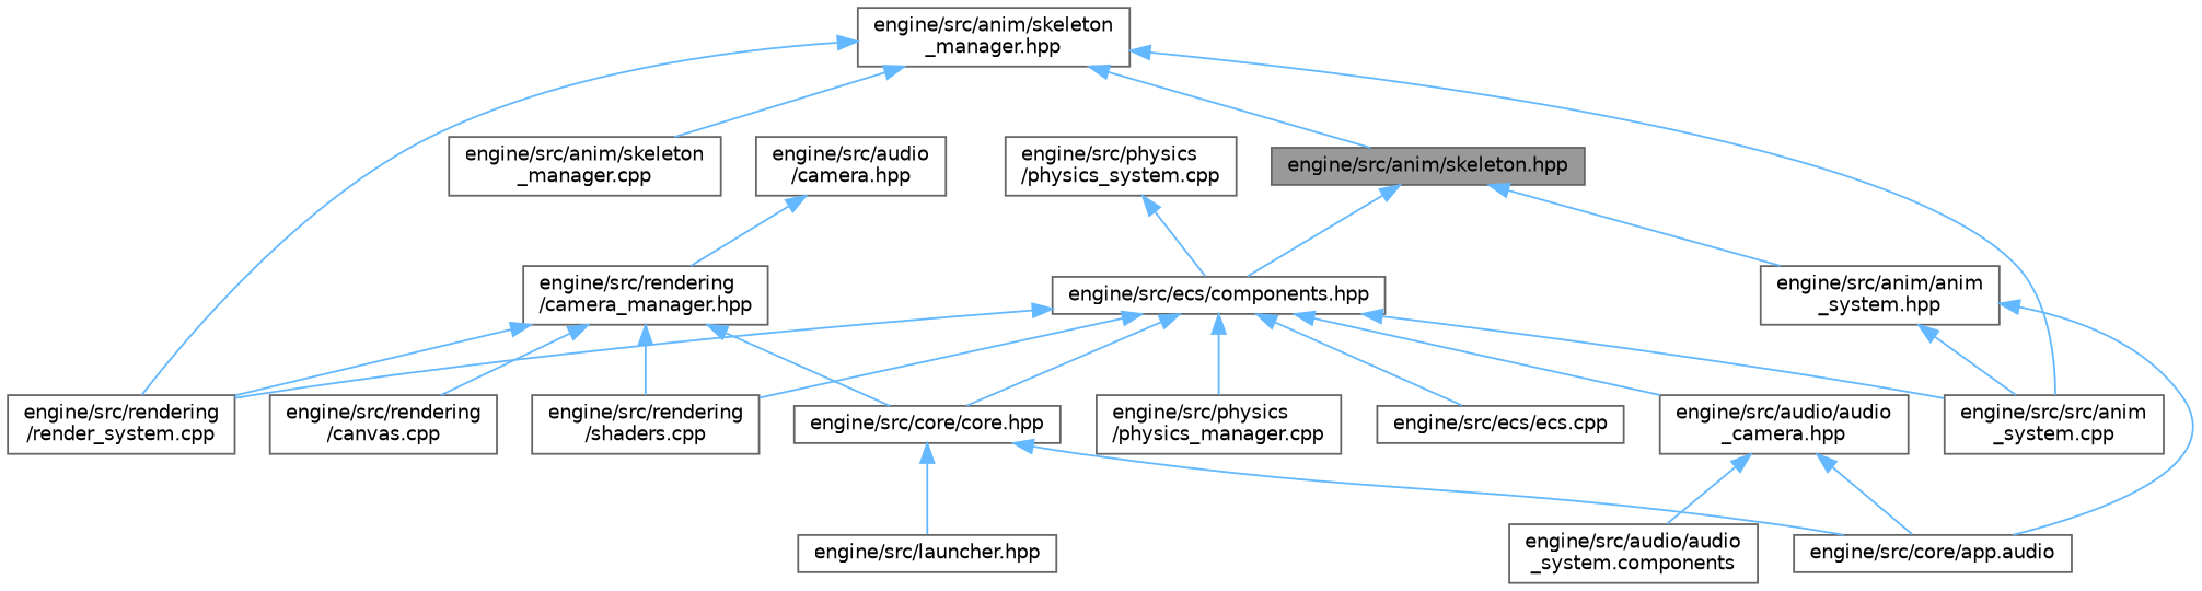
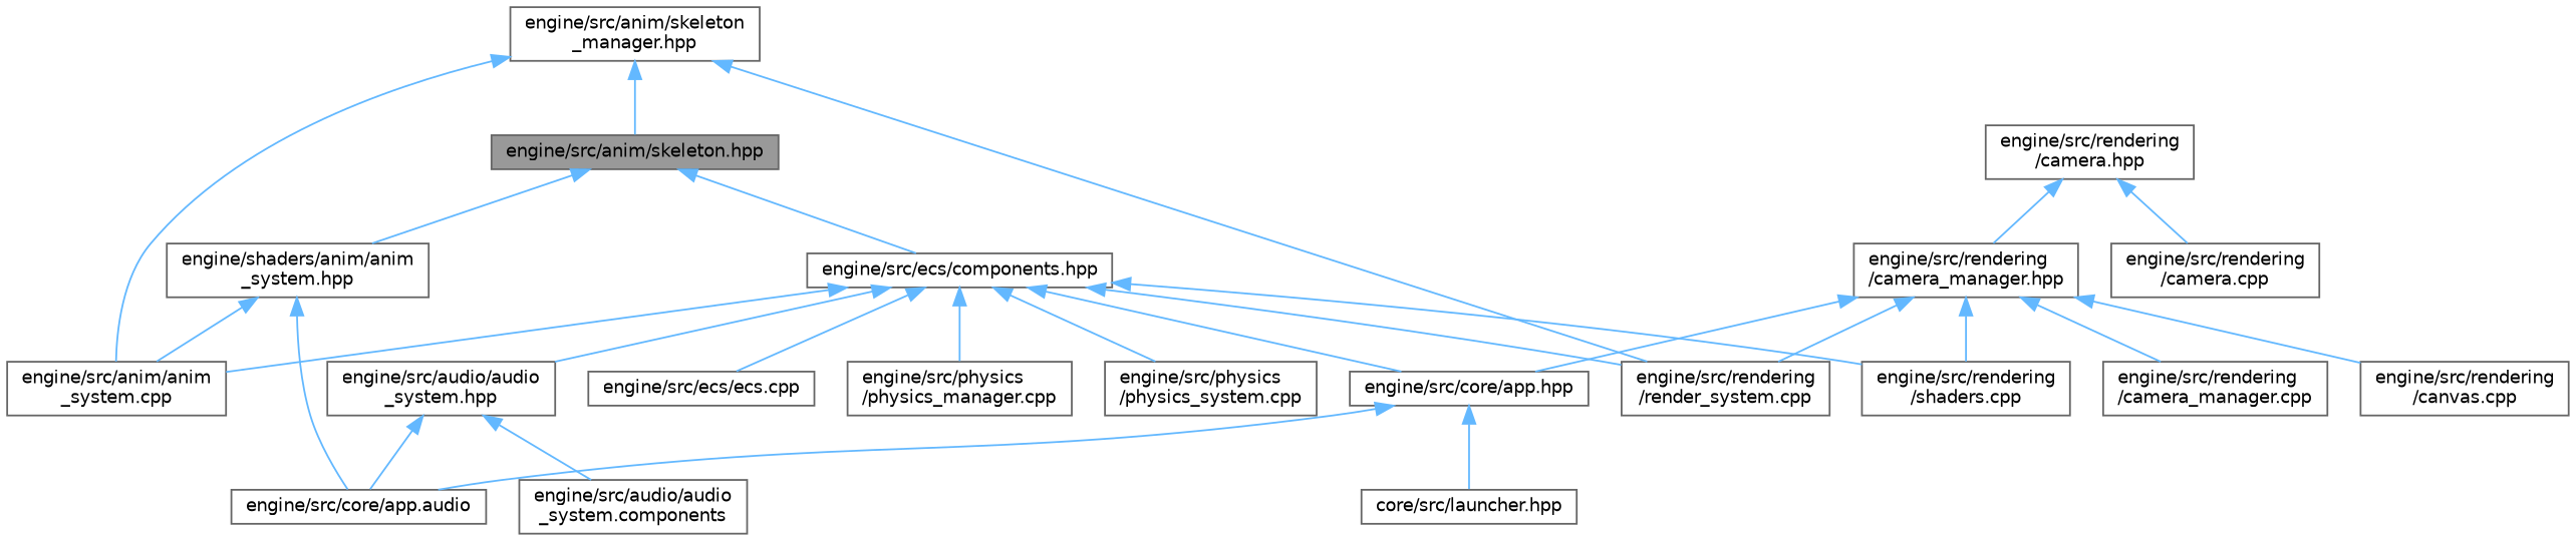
  digraph {
    node [color=grey40 fillcolor=white fontname=Helvetica fontsize=10 shape=box style=filled]
    edge [color=steelblue1 dir=back fontname=Helvetica fontsize=10 labelfontname=Helvetica labelfontsize=10 style=solid]
    n1 [color=gray40 fillcolor=grey60 fontcolor=black height=0.2 label="engine/src/anim/skeleton.hpp" width=0.4]
-   n2 [height=0.2 label="engine/src/anim/anim\l_system.hpp" width=0.4]
+   n2 [height=0.2 label="engine/shaders/anim/anim\l_system.hpp" width=0.4]
    n3 [height=0.2 label="engine/src/ecs/components.hpp" width=0.4]
-   n4 [height=0.2 label="engine/src/src/anim\l_system.cpp" width=0.4]
+   n4 [height=0.2 label="engine/src/anim/anim\l_system.cpp" width=0.4]
    n5 [height=0.2 label="engine/src/core/app.audio" width=0.4]
    n6 [height=0.2 label="engine/src/anim/skeleton\l_manager.hpp" width=0.4]
-   n7 [height=0.2 label="engine/src/anim/skeleton\l_manager.cpp" width=0.4]
    n8 [height=0.2 label="engine/src/rendering\l/render_system.cpp" width=0.4]
-   n9 [height=0.2 label="engine/src/audio/audio\l_camera.hpp" width=0.4]
-   n10 [height=0.2 label="engine/src/core/core.hpp" width=0.4]
+   n9 [height=0.2 label="engine/src/audio/audio\l_system.hpp" width=0.4]
+   n10 [height=0.2 label="engine/src/core/app.hpp" width=0.4]
    n11 [height=0.2 label="engine/src/ecs/ecs.cpp" width=0.4]
    n12 [height=0.2 label="engine/src/physics\l/physics_manager.cpp" width=0.4]
    n13 [height=0.2 label="engine/src/physics\l/physics_system.cpp" width=0.4]
    n14 [height=0.2 label="engine/src/rendering\l/shaders.cpp" width=0.4]
    n15 [height=0.2 label="engine/src/audio/audio\l_system.components" width=0.4]
-   n16 [height=0.2 label="engine/src/launcher.hpp" width=0.4]
-   n17 [height=0.2 label="engine/src/audio\l/camera.hpp" width=0.4]
+   n16 [height=0.2 label="core/src/launcher.hpp" width=0.4]
+   n17 [height=0.2 label="engine/src/rendering\l/camera.hpp" width=0.4]
+   n18 [height=0.2 label="engine/src/rendering\l/camera.cpp" width=0.4]
    n19 [height=0.2 label="engine/src/rendering\l/camera_manager.hpp" width=0.4]
+   n20 [height=0.2 label="engine/src/rendering\l/camera_manager.cpp" width=0.4]
    n21 [height=0.2 label="engine/src/rendering\l/canvas.cpp" width=0.4]
    n1 -> n2
    n1 -> n3
    n2 -> n4
    n2 -> n5
    n3 -> n4
    n3 -> n8
    n3 -> n9
    n3 -> n10
    n3 -> n11
    n3 -> n12
-   n13 -> n3
+   n3 -> n13
    n3 -> n14
    n6 -> n1
    n6 -> n4
-   n6 -> n7
    n6 -> n8
    n9 -> n5
    n9 -> n15
    n10 -> n5
    n10 -> n16
+   n17 -> n18
    n17 -> n19
    n19 -> n8
    n19 -> n10
    n19 -> n14
+   n19 -> n20
    n19 -> n21
  }
